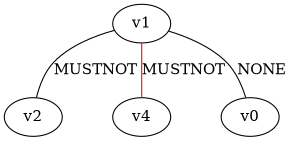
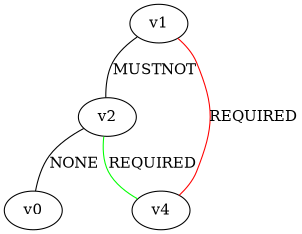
  graph {
    edge [color=black]
    v1
    v2
    v4
    n4 [label=v0]
    v1 -- v2 [label=MUSTNOT]
-   v1 -- v4 [color=red label=MUSTNOT]
-   v1 -- n4 [label=NONE]
+   v1 -- v4 [color=red label=REQUIRED]
+   v2 -- v4 [color=green label=REQUIRED]
+   v2 -- n4 [label=NONE]
  }
